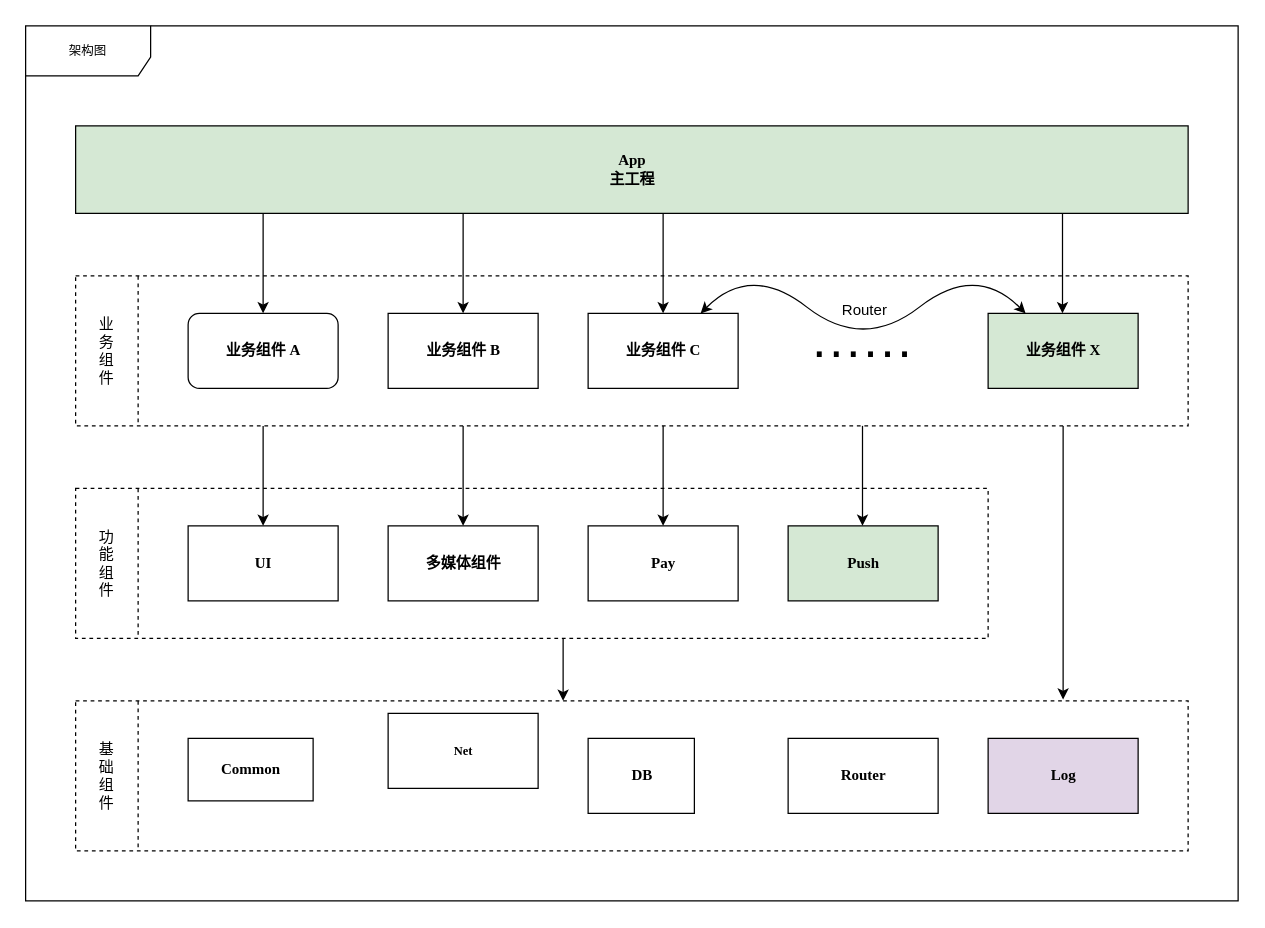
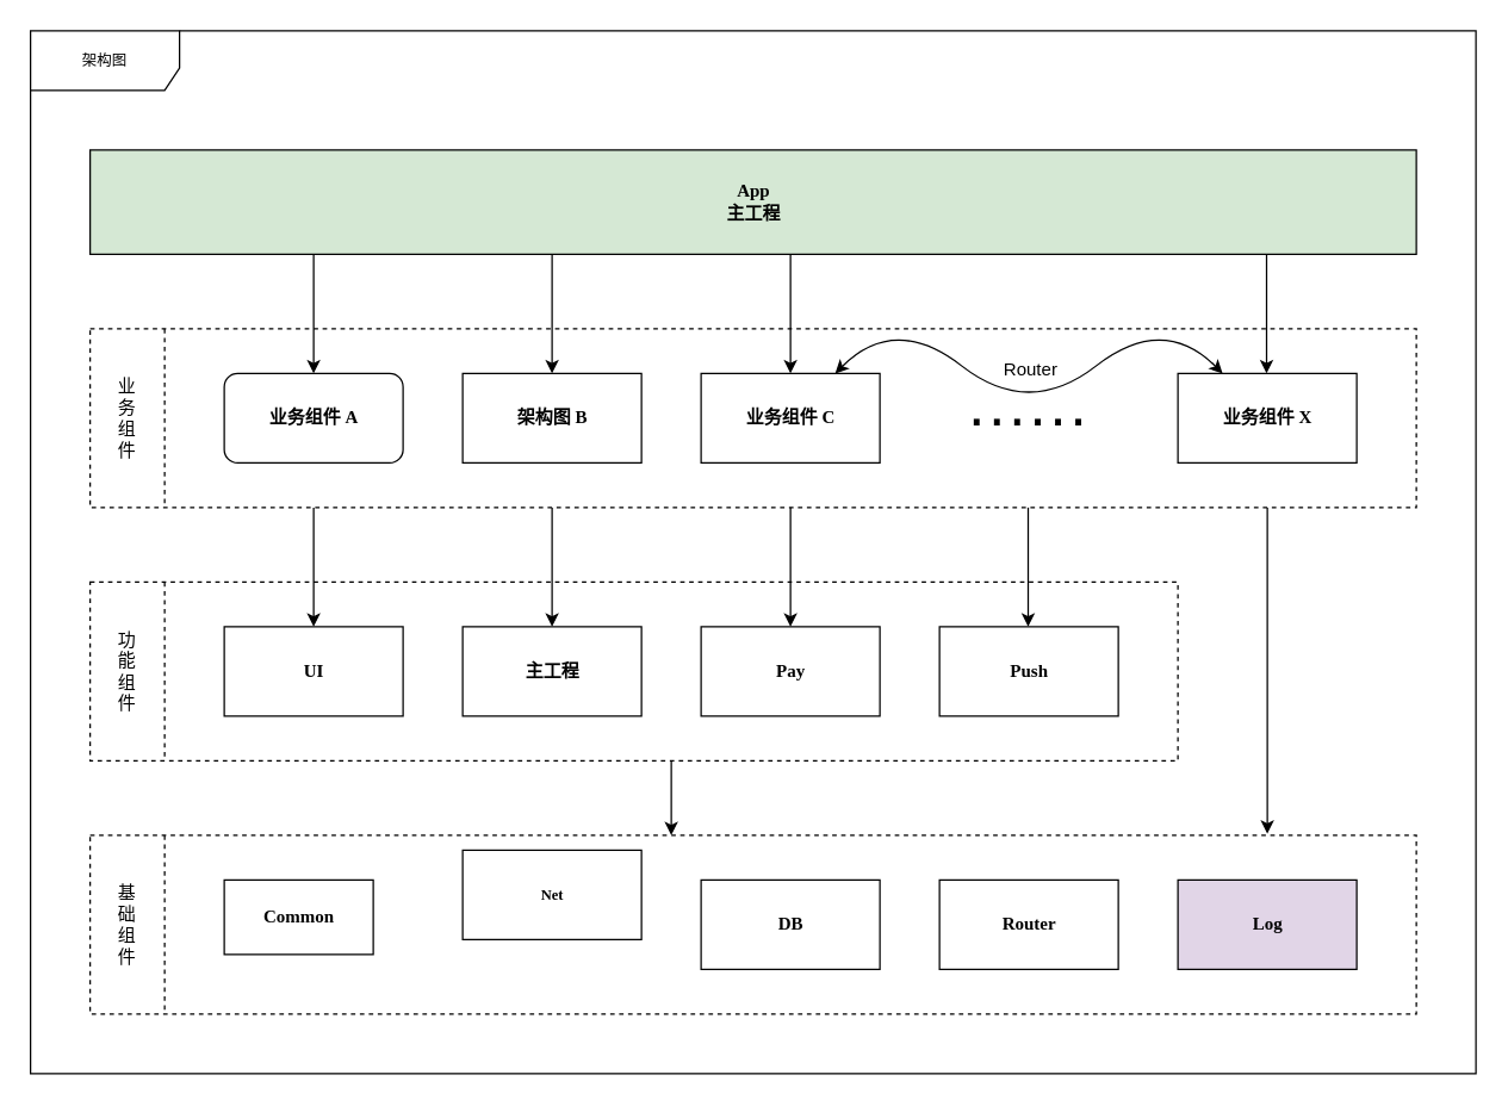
  <mxCell id="0" />
  <mxCell id="1" parent="0" />
  <mxCell id="2" value="架构图" style="shape=umlFrame;whiteSpace=wrap;html=1;rounded=0;shadow=0;comic=0;labelBackgroundColor=none;strokeColor=#000000;strokeWidth=1;fillColor=#ffffff;fontFamily=Verdana;fontSize=10;fontColor=#000000;align=center;width=100;height=40;" parent="1" vertex="1"><mxGeometry width="970" height="700" as="geometry" x="20" y="20" /></mxCell>
  <mxCell id="3" value="&lt;div style=&quot;text-align: center ; font-size: 12px&quot;&gt;&lt;br&gt;&lt;/div&gt;" style="html=1;rounded=0;shadow=0;comic=0;labelBackgroundColor=none;strokeColor=#000000;strokeWidth=1;fillColor=#ffffff;fontFamily=Verdana;fontSize=10;fontColor=#000000;align=center;dashed=1;" parent="1" vertex="1"><mxGeometry x="60" y="220" width="890" height="120" as="geometry" /></mxCell>
  <mxCell id="4" value="&lt;div style=&quot;text-align: center ; font-size: 12px&quot;&gt;&lt;span&gt;&lt;b&gt;&lt;font style=&quot;font-size: 12px&quot;&gt;App&lt;/font&gt;&lt;/b&gt;&lt;/span&gt;&lt;/div&gt;&lt;b style=&quot;font-size: 12px&quot;&gt;&lt;div style=&quot;text-align: center&quot;&gt;&lt;b&gt;&lt;font style=&quot;font-size: 12px&quot;&gt;主工程&lt;/font&gt;&lt;/b&gt;&lt;/div&gt;&lt;/b&gt;" style="html=1;rounded=0;shadow=0;comic=0;labelBackgroundColor=none;strokeColor=#000000;strokeWidth=1;fillColor=#d5e8d4;fontFamily=Verdana;fontSize=10;fontColor=#000000;align=center;" parent="1" vertex="1"><mxGeometry x="60" y="100" width="890" height="70" as="geometry" /></mxCell>
- <mxCell id="5" value="&lt;div style=&quot;text-align: center ; font-size: 12px&quot;&gt;&lt;b&gt;业务组件 X&lt;/b&gt;&lt;/div&gt;" style="html=1;rounded=0;shadow=0;comic=0;labelBackgroundColor=none;strokeColor=#000000;strokeWidth=1;fillColor=#d5e8d4;fontFamily=Verdana;fontSize=10;fontColor=#000000;align=center;" parent="1" vertex="1"><mxGeometry x="790" y="250" width="120" height="60" as="geometry" /></mxCell>
+ <mxCell id="5" value="&lt;div style=&quot;text-align: center ; font-size: 12px&quot;&gt;&lt;b&gt;业务组件 X&lt;/b&gt;&lt;/div&gt;" style="html=1;rounded=0;shadow=0;comic=0;labelBackgroundColor=none;strokeColor=#000000;strokeWidth=1;fillColor=#ffffff;fontFamily=Verdana;fontSize=10;fontColor=#000000;align=center;" parent="1" vertex="1"><mxGeometry x="790" y="250" width="120" height="60" as="geometry" /></mxCell>
  <mxCell id="6" value="" style="line;strokeWidth=1;direction=south;html=1;dashed=1;" parent="1" vertex="1"><mxGeometry x="105" y="220" width="10" height="120" as="geometry" /></mxCell>
  <mxCell id="7" value="业&lt;br&gt;务&lt;br&gt;组&lt;br&gt;件" style="text;html=1;strokeColor=none;fillColor=none;align=center;verticalAlign=middle;whiteSpace=wrap;rounded=0;dashed=1;glass=0;horizontal=1;" parent="1" vertex="1"><mxGeometry x="60" y="220" width="50" height="120" as="geometry" /></mxCell>
  <mxCell id="8" value="&lt;div style=&quot;text-align: center ; font-size: 12px&quot;&gt;&lt;b&gt;业务组件 A&lt;/b&gt;&lt;/div&gt;" style="html=1;shadow=0;comic=0;labelBackgroundColor=none;strokeColor=#000000;strokeWidth=1;fillColor=#ffffff;fontFamily=Verdana;fontSize=10;fontColor=#000000;align=center;rounded=1;" parent="1" vertex="1"><mxGeometry x="150" y="250" width="120" height="60" as="geometry" /></mxCell>
- <mxCell id="9" value="&lt;div style=&quot;text-align: center ; font-size: 12px&quot;&gt;&lt;b&gt;业务组件 B&lt;/b&gt;&lt;/div&gt;" style="html=1;rounded=0;shadow=0;comic=0;labelBackgroundColor=none;strokeColor=#000000;strokeWidth=1;fillColor=#ffffff;fontFamily=Verdana;fontSize=10;fontColor=#000000;align=center;" parent="1" vertex="1"><mxGeometry x="310" y="250" width="120" height="60" as="geometry" /></mxCell>
+ <mxCell id="9" value="&lt;div style=&quot;text-align: center ; font-size: 12px&quot;&gt;&lt;b&gt;架构图 B&lt;/b&gt;&lt;/div&gt;" style="html=1;rounded=0;shadow=0;comic=0;labelBackgroundColor=none;strokeColor=#000000;strokeWidth=1;fillColor=#ffffff;fontFamily=Verdana;fontSize=10;fontColor=#000000;align=center;" parent="1" vertex="1"><mxGeometry x="310" y="250" width="120" height="60" as="geometry" /></mxCell>
  <mxCell id="10" value="&lt;div style=&quot;text-align: center ; font-size: 12px&quot;&gt;&lt;b&gt;业务组件 C&lt;/b&gt;&lt;/div&gt;" style="html=1;rounded=0;shadow=0;comic=0;labelBackgroundColor=none;strokeColor=#000000;strokeWidth=1;fillColor=#ffffff;fontFamily=Verdana;fontSize=10;fontColor=#000000;align=center;" parent="1" vertex="1"><mxGeometry x="470" y="250" width="120" height="60" as="geometry" /></mxCell>
  <mxCell id="11" value="&lt;div style=&quot;text-align: center ; font-size: 12px&quot;&gt;&lt;br&gt;&lt;/div&gt;" style="html=1;rounded=0;shadow=0;comic=0;labelBackgroundColor=none;strokeColor=#000000;strokeWidth=1;fillColor=#ffffff;fontFamily=Verdana;fontSize=10;fontColor=#000000;align=center;dashed=1;" parent="1" vertex="1"><mxGeometry x="60" y="390" width="730" height="120" as="geometry" /></mxCell>
  <mxCell id="12" value="" style="line;strokeWidth=1;direction=south;html=1;dashed=1;" parent="1" vertex="1"><mxGeometry x="105" y="390" width="10" height="120" as="geometry" /></mxCell>
  <mxCell id="13" value="功&lt;br&gt;能&lt;br&gt;组&lt;br&gt;件" style="text;html=1;strokeColor=none;fillColor=none;align=center;verticalAlign=middle;whiteSpace=wrap;rounded=0;dashed=1;glass=0;horizontal=1;" parent="1" vertex="1"><mxGeometry x="60" y="390" width="50" height="120" as="geometry" /></mxCell>
  <mxCell id="14" value="&lt;div style=&quot;text-align: center ; font-size: 12px&quot;&gt;&lt;b&gt;UI&lt;/b&gt;&lt;/div&gt;" style="html=1;rounded=0;shadow=0;comic=0;labelBackgroundColor=none;strokeColor=#000000;strokeWidth=1;fillColor=#ffffff;fontFamily=Verdana;fontSize=10;fontColor=#000000;align=center;" parent="1" vertex="1"><mxGeometry x="150" y="420" width="120" height="60" as="geometry" /></mxCell>
- <mxCell id="15" value="&lt;div style=&quot;text-align: center ; font-size: 12px&quot;&gt;&lt;b&gt;多媒体组件&lt;/b&gt;&lt;/div&gt;" style="html=1;rounded=0;shadow=0;comic=0;labelBackgroundColor=none;strokeColor=#000000;strokeWidth=1;fillColor=#ffffff;fontFamily=Verdana;fontSize=10;fontColor=#000000;align=center;" parent="1" vertex="1"><mxGeometry x="310" y="420" width="120" height="60" as="geometry" /></mxCell>
+ <mxCell id="15" value="&lt;div style=&quot;text-align: center ; font-size: 12px&quot;&gt;&lt;b&gt;主工程&lt;/b&gt;&lt;/div&gt;" style="html=1;rounded=0;shadow=0;comic=0;labelBackgroundColor=none;strokeColor=#000000;strokeWidth=1;fillColor=#ffffff;fontFamily=Verdana;fontSize=10;fontColor=#000000;align=center;" parent="1" vertex="1"><mxGeometry x="310" y="420" width="120" height="60" as="geometry" /></mxCell>
  <mxCell id="16" value="&lt;div style=&quot;text-align: center ; font-size: 12px&quot;&gt;&lt;b&gt;Pay&lt;/b&gt;&lt;/div&gt;" style="html=1;rounded=0;shadow=0;comic=0;labelBackgroundColor=none;strokeColor=#000000;strokeWidth=1;fillColor=#ffffff;fontFamily=Verdana;fontSize=10;fontColor=#000000;align=center;" parent="1" vertex="1"><mxGeometry x="470" y="420" width="120" height="60" as="geometry" /></mxCell>
  <mxCell id="17" value="&lt;div style=&quot;text-align: center ; font-size: 12px&quot;&gt;&lt;br&gt;&lt;/div&gt;" style="html=1;rounded=0;shadow=0;comic=0;labelBackgroundColor=none;strokeColor=#000000;strokeWidth=1;fillColor=#ffffff;fontFamily=Verdana;fontSize=10;fontColor=#000000;align=center;dashed=1;" parent="1" vertex="1"><mxGeometry x="60" y="560" width="890" height="120" as="geometry" /></mxCell>
  <mxCell id="18" value="&lt;div style=&quot;text-align: center ; font-size: 12px&quot;&gt;&lt;b&gt;Common&lt;/b&gt;&lt;/div&gt;" style="html=1;rounded=0;shadow=0;comic=0;labelBackgroundColor=none;strokeColor=#000000;strokeWidth=1;fillColor=#ffffff;fontFamily=Verdana;fontSize=10;fontColor=#000000;align=center;" parent="1" vertex="1"><mxGeometry x="150" y="590" width="100" height="50" as="geometry" /></mxCell>
  <mxCell id="19" value="" style="line;strokeWidth=1;direction=south;html=1;dashed=1;" parent="1" vertex="1"><mxGeometry x="105" y="560" width="10" height="120" as="geometry" /></mxCell>
  <mxCell id="20" value="基&lt;br&gt;础&lt;br&gt;组&lt;br&gt;件" style="text;html=1;strokeColor=none;fillColor=none;align=center;verticalAlign=middle;whiteSpace=wrap;rounded=0;dashed=1;glass=0;horizontal=1;" parent="1" vertex="1"><mxGeometry x="60" y="560" width="50" height="120" as="geometry" /></mxCell>
  <mxCell id="21" value="&lt;div style=&quot;text-align: center&quot;&gt;&lt;b&gt;Net&lt;/b&gt;&lt;/div&gt;" style="html=1;rounded=0;shadow=0;comic=0;labelBackgroundColor=none;strokeColor=#000000;strokeWidth=1;fillColor=#ffffff;fontFamily=Verdana;fontSize=10;fontColor=#000000;align=center;" parent="1" vertex="1"><mxGeometry x="310" y="570" width="120" height="60" as="geometry" /></mxCell>
  <mxCell id="22" value="&lt;div style=&quot;text-align: center ; font-size: 12px&quot;&gt;&lt;b&gt;Log&lt;/b&gt;&lt;/div&gt;" style="html=1;rounded=0;shadow=0;comic=0;labelBackgroundColor=none;strokeColor=#000000;strokeWidth=1;fillColor=#e1d5e7;fontFamily=Verdana;fontSize=10;fontColor=#000000;align=center;" parent="1" vertex="1"><mxGeometry x="790" y="590" width="120" height="60" as="geometry" /></mxCell>
- <mxCell id="23" value="&lt;div style=&quot;text-align: center ; font-size: 12px&quot;&gt;&lt;b&gt;DB&lt;/b&gt;&lt;/div&gt;" style="html=1;rounded=0;shadow=0;comic=0;labelBackgroundColor=none;strokeColor=#000000;strokeWidth=1;fillColor=#ffffff;fontFamily=Verdana;fontSize=10;fontColor=#000000;align=center;" parent="1" vertex="1"><mxGeometry x="470" y="590" width="85" height="60" as="geometry" /></mxCell>
+ <mxCell id="23" value="&lt;div style=&quot;text-align: center ; font-size: 12px&quot;&gt;&lt;b&gt;DB&lt;/b&gt;&lt;/div&gt;" style="html=1;rounded=0;shadow=0;comic=0;labelBackgroundColor=none;strokeColor=#000000;strokeWidth=1;fillColor=#ffffff;fontFamily=Verdana;fontSize=10;fontColor=#000000;align=center;" parent="1" vertex="1"><mxGeometry x="470" y="590" width="120" height="60" as="geometry" /></mxCell>
  <mxCell id="24" value="&lt;div style=&quot;text-align: center ; font-size: 12px&quot;&gt;&lt;b&gt;Router&lt;/b&gt;&lt;/div&gt;" style="html=1;rounded=0;shadow=0;comic=0;labelBackgroundColor=none;strokeColor=#000000;strokeWidth=1;fillColor=#ffffff;fontFamily=Verdana;fontSize=10;fontColor=#000000;align=center;" parent="1" vertex="1"><mxGeometry x="630" y="590" width="120" height="60" as="geometry" /></mxCell>
  <mxCell id="25" value="&lt;font style=&quot;font-size: 41px&quot;&gt;&lt;span&gt;·&lt;/span&gt;&lt;span&gt;·&lt;/span&gt;&lt;span&gt;·&lt;/span&gt;&lt;span&gt;·&lt;/span&gt;&lt;span&gt;·&lt;/span&gt;&lt;span&gt;·&lt;/span&gt;&lt;/font&gt;" style="text;html=1;strokeColor=none;fillColor=none;align=center;verticalAlign=middle;whiteSpace=wrap;rounded=0;dashed=1;glass=0;horizontal=1;" parent="1" vertex="1"><mxGeometry x="618" y="250" width="143" height="60" as="geometry" /></mxCell>
- <mxCell id="26" value="&lt;div style=&quot;text-align: center ; font-size: 12px&quot;&gt;&lt;b&gt;Push&lt;/b&gt;&lt;/div&gt;" style="html=1;rounded=0;shadow=0;comic=0;labelBackgroundColor=none;strokeColor=#000000;strokeWidth=1;fillColor=#d5e8d4;fontFamily=Verdana;fontSize=10;fontColor=#000000;align=center;" parent="1" vertex="1"><mxGeometry x="630" y="420" width="120" height="60" as="geometry" /></mxCell>
+ <mxCell id="26" value="&lt;div style=&quot;text-align: center ; font-size: 12px&quot;&gt;&lt;b&gt;Push&lt;/b&gt;&lt;/div&gt;" style="html=1;rounded=0;shadow=0;comic=0;labelBackgroundColor=none;strokeColor=#000000;strokeWidth=1;fillColor=#ffffff;fontFamily=Verdana;fontSize=10;fontColor=#000000;align=center;" parent="1" vertex="1"><mxGeometry x="630" y="420" width="120" height="60" as="geometry" /></mxCell>
  <mxCell id="27" value="" style="endArrow=classic;html=1;entryX=0.5;entryY=0;entryDx=0;entryDy=0;" parent="1" target="8" edge="1"><mxGeometry width="50" height="50" relative="1" as="geometry"><mxPoint x="210" y="170" as="sourcePoint" /><mxPoint x="280" y="90" as="targetPoint" /></mxGeometry></mxCell>
  <mxCell id="28" value="" style="endArrow=classic;html=1;entryX=0.5;entryY=0;entryDx=0;entryDy=0;" parent="1" edge="1"><mxGeometry width="50" height="50" relative="1" as="geometry"><mxPoint x="370" y="170" as="sourcePoint" /><mxPoint x="370" y="250" as="targetPoint" /></mxGeometry></mxCell>
  <mxCell id="29" value="" style="endArrow=classic;html=1;entryX=0.5;entryY=0;entryDx=0;entryDy=0;" parent="1" edge="1"><mxGeometry width="50" height="50" relative="1" as="geometry"><mxPoint x="530" y="170" as="sourcePoint" /><mxPoint x="530" y="250" as="targetPoint" /></mxGeometry></mxCell>
  <mxCell id="30" value="" style="endArrow=classic;html=1;entryX=0.5;entryY=0;entryDx=0;entryDy=0;" parent="1" edge="1"><mxGeometry width="50" height="50" relative="1" as="geometry"><mxPoint x="849.5" y="170" as="sourcePoint" /><mxPoint x="849.5" y="250" as="targetPoint" /></mxGeometry></mxCell>
  <mxCell id="31" value="" style="endArrow=classic;html=1;entryX=0.5;entryY=0;entryDx=0;entryDy=0;" parent="1" edge="1"><mxGeometry width="50" height="50" relative="1" as="geometry"><mxPoint x="210" y="340" as="sourcePoint" /><mxPoint x="210" y="420" as="targetPoint" /></mxGeometry></mxCell>
  <mxCell id="32" value="" style="endArrow=classic;html=1;entryX=0.5;entryY=0;entryDx=0;entryDy=0;" parent="1" edge="1"><mxGeometry width="50" height="50" relative="1" as="geometry"><mxPoint x="370" y="340" as="sourcePoint" /><mxPoint x="370" y="420" as="targetPoint" /></mxGeometry></mxCell>
  <mxCell id="33" value="" style="endArrow=classic;html=1;entryX=0.5;entryY=0;entryDx=0;entryDy=0;" parent="1" edge="1"><mxGeometry width="50" height="50" relative="1" as="geometry"><mxPoint x="530" y="340" as="sourcePoint" /><mxPoint x="530" y="420" as="targetPoint" /></mxGeometry></mxCell>
  <mxCell id="34" value="" style="endArrow=classic;html=1;entryX=0.5;entryY=0;entryDx=0;entryDy=0;" parent="1" edge="1"><mxGeometry width="50" height="50" relative="1" as="geometry"><mxPoint x="689.5" y="340" as="sourcePoint" /><mxPoint x="689.5" y="420" as="targetPoint" /></mxGeometry></mxCell>
  <mxCell id="35" value="" style="endArrow=classic;html=1;entryX=0.5;entryY=0;entryDx=0;entryDy=0;startArrow=none;startFill=0;" parent="1" edge="1"><mxGeometry width="50" height="50" relative="1" as="geometry"><mxPoint x="850" y="340" as="sourcePoint" /><mxPoint x="850" y="559" as="targetPoint" /></mxGeometry></mxCell>
  <mxCell id="36" value="" style="endArrow=classic;html=1;" parent="1" edge="1"><mxGeometry width="50" height="50" relative="1" as="geometry"><mxPoint x="450" y="510" as="sourcePoint" /><mxPoint x="450" y="560" as="targetPoint" /></mxGeometry></mxCell>
  <mxCell id="37" value="" style="curved=1;endArrow=classic;html=1;exitX=0.75;exitY=0;exitDx=0;exitDy=0;entryX=0.25;entryY=0;entryDx=0;entryDy=0;startArrow=classic;startFill=1;dashed=0;" parent="1" source="10" target="5" edge="1"><mxGeometry width="50" height="50" relative="1" as="geometry"><mxPoint x="650" y="240" as="sourcePoint" /><mxPoint x="700" y="190" as="targetPoint" /><Array as="points"><mxPoint x="600" y="210" /><mxPoint x="690" y="280" /><mxPoint x="780" y="210" /></Array></mxGeometry></mxCell>
  <mxCell id="38" value="Router&lt;br&gt;" style="text;html=1;resizable=0;points=[];align=center;verticalAlign=middle;labelBackgroundColor=#ffffff;" parent="37" vertex="1" connectable="0"><mxGeometry x="0.068" y="16" relative="1" as="geometry"><mxPoint x="1" y="-13" as="offset" /></mxGeometry></mxCell>
